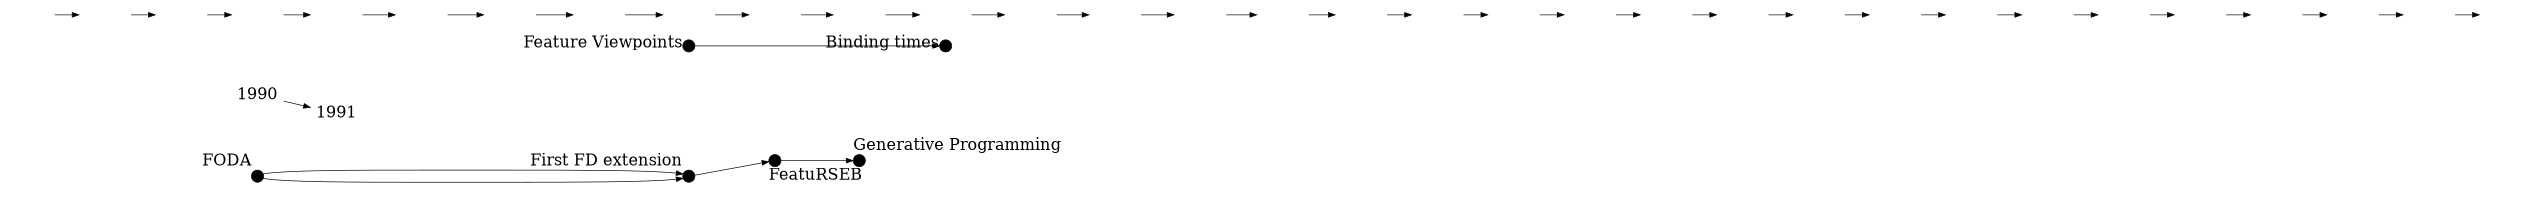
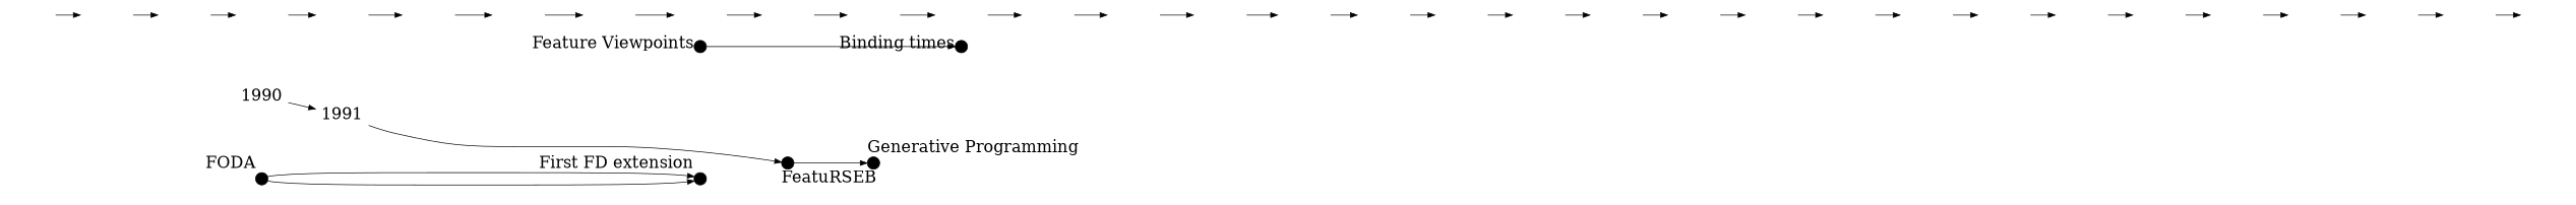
  digraph {
    rankdir=LR
    node [fontsize=24 shape=plaintext style=invis]
    edge [style=vis]
    n1 [label=1990 style=vis]
    FODA [shape=point width=0.25 xlabel=FODA style=""]
    jun90
    FORM [shape=point width=0.25 xlabel="First FD extension" style=""]
    "Feature Viewpoints" [shape=point width=0.25 xlabel="Feature Viewpoints" style=""]
    feb90
    n7 [label=1991 style=vis]
    mar90
    apr90
    may90
    jul90
    aug90
    sep90
    oct90
    nov90
    dic90
    feb91
    mar91
    apr91
    may91
    jun91
    jul91
    aug91
    sep91
    oct91
    nov91
    dic91
    1990
    1991
    1992
    1993
    1994
    1995
    1996
    1997
    1998
    1999
    2000
    2001
    2002
    2003
    2004
    2005
    2006
    2007
    2008
    2009
    2010
    2011
    2012
    2013
    2014
    2015
    2016
    2017
    2018
    2019
    2020
    2021
    "Generative Programming" [shape=point width=0.25 xlabel="Generative Programming" style=""]
    "Binding times" [shape=point width=0.25 xlabel="Binding times" style=""]
    FeatuRSEB [shape=point width=0.25 xlabel=FeatuRSEB style=""]
    subgraph sub_1 {
      rank=same
      n1
      FODA
    }
    subgraph sub_2 {
      rank=same
      jun90
      FORM
      "Feature Viewpoints"
    }
    subgraph sub_3 {
      n1
      jun90
      feb90
      n7
      mar90
      apr90
      may90
      jul90
      aug90
      sep90
      oct90
      nov90
      dic90
      feb91
      mar91
      apr91
      may91
      jun91
      jul91
      aug91
      sep91
      oct91
      nov91
      dic91
      1990
      1991
      1992
      1993
      1994
      1995
      1996
      1997
      1998
      1999
      2000
      2001
      2002
      2003
      2004
      2005
      2006
      2007
      2008
      2009
      2010
      2011
      2012
      2013
      2014
      2015
      2016
      2017
      2018
      2019
      2020
      2021
    }
    subgraph sub_4 {
      rank=same
      2000
      "Generative Programming"
    }
    subgraph sub_5 {
      rank=same
      2001
      "Binding times"
    }
    n1 -> feb90 [style=invis]
    n1 -> n7
    FODA -> FORM [style=""]
    FODA -> FORM [style=""]
    jun90 -> jul90 [style=invis]
-   FORM -> FeatuRSEB [style=""]
+   n7 -> FeatuRSEB [style=""]
    "Feature Viewpoints" -> "Binding times" [style=""]
    feb90 -> mar90 [style=invis]
    n7 -> feb91 [style=invis]
    mar90 -> apr90 [style=invis]
    apr90 -> may90 [style=invis]
    may90 -> jun90 [style=invis]
    jul90 -> aug90 [style=invis]
    aug90 -> sep90 [style=invis]
    sep90 -> oct90 [style=invis]
    oct90 -> nov90 [style=invis]
    nov90 -> dic90 [style=invis]
    feb91 -> mar91 [style=invis]
    mar91 -> apr91 [style=invis]
    apr91 -> may91 [style=invis]
    may91 -> jun91 [style=invis]
    jun91 -> jul91 [style=invis]
    jul91 -> aug91 [style=invis]
    aug91 -> sep91 [style=invis]
    sep91 -> oct91 [style=invis]
    oct91 -> nov91 [style=invis]
    nov91 -> dic91 [style=invis]
    1990 -> 1991
    1991 -> 1992
    1992 -> 1993
    1993 -> 1994
    1994 -> 1995
    1995 -> 1996
    1996 -> 1997
    1997 -> 1998
    1998 -> 1999
    1999 -> 2000
    2000 -> 2001
    2001 -> 2002
    2002 -> 2003
    2003 -> 2004
    2004 -> 2005
    2005 -> 2006
    2006 -> 2007
    2007 -> 2008
    2008 -> 2009
    2009 -> 2010
    2010 -> 2011
    2011 -> 2012
    2012 -> 2013
    2013 -> 2014
    2014 -> 2015
    2015 -> 2016
    2016 -> 2017
    2017 -> 2018
    2018 -> 2019
    2019 -> 2020
    2020 -> 2021
    FeatuRSEB -> "Generative Programming" [style=""]
  }
